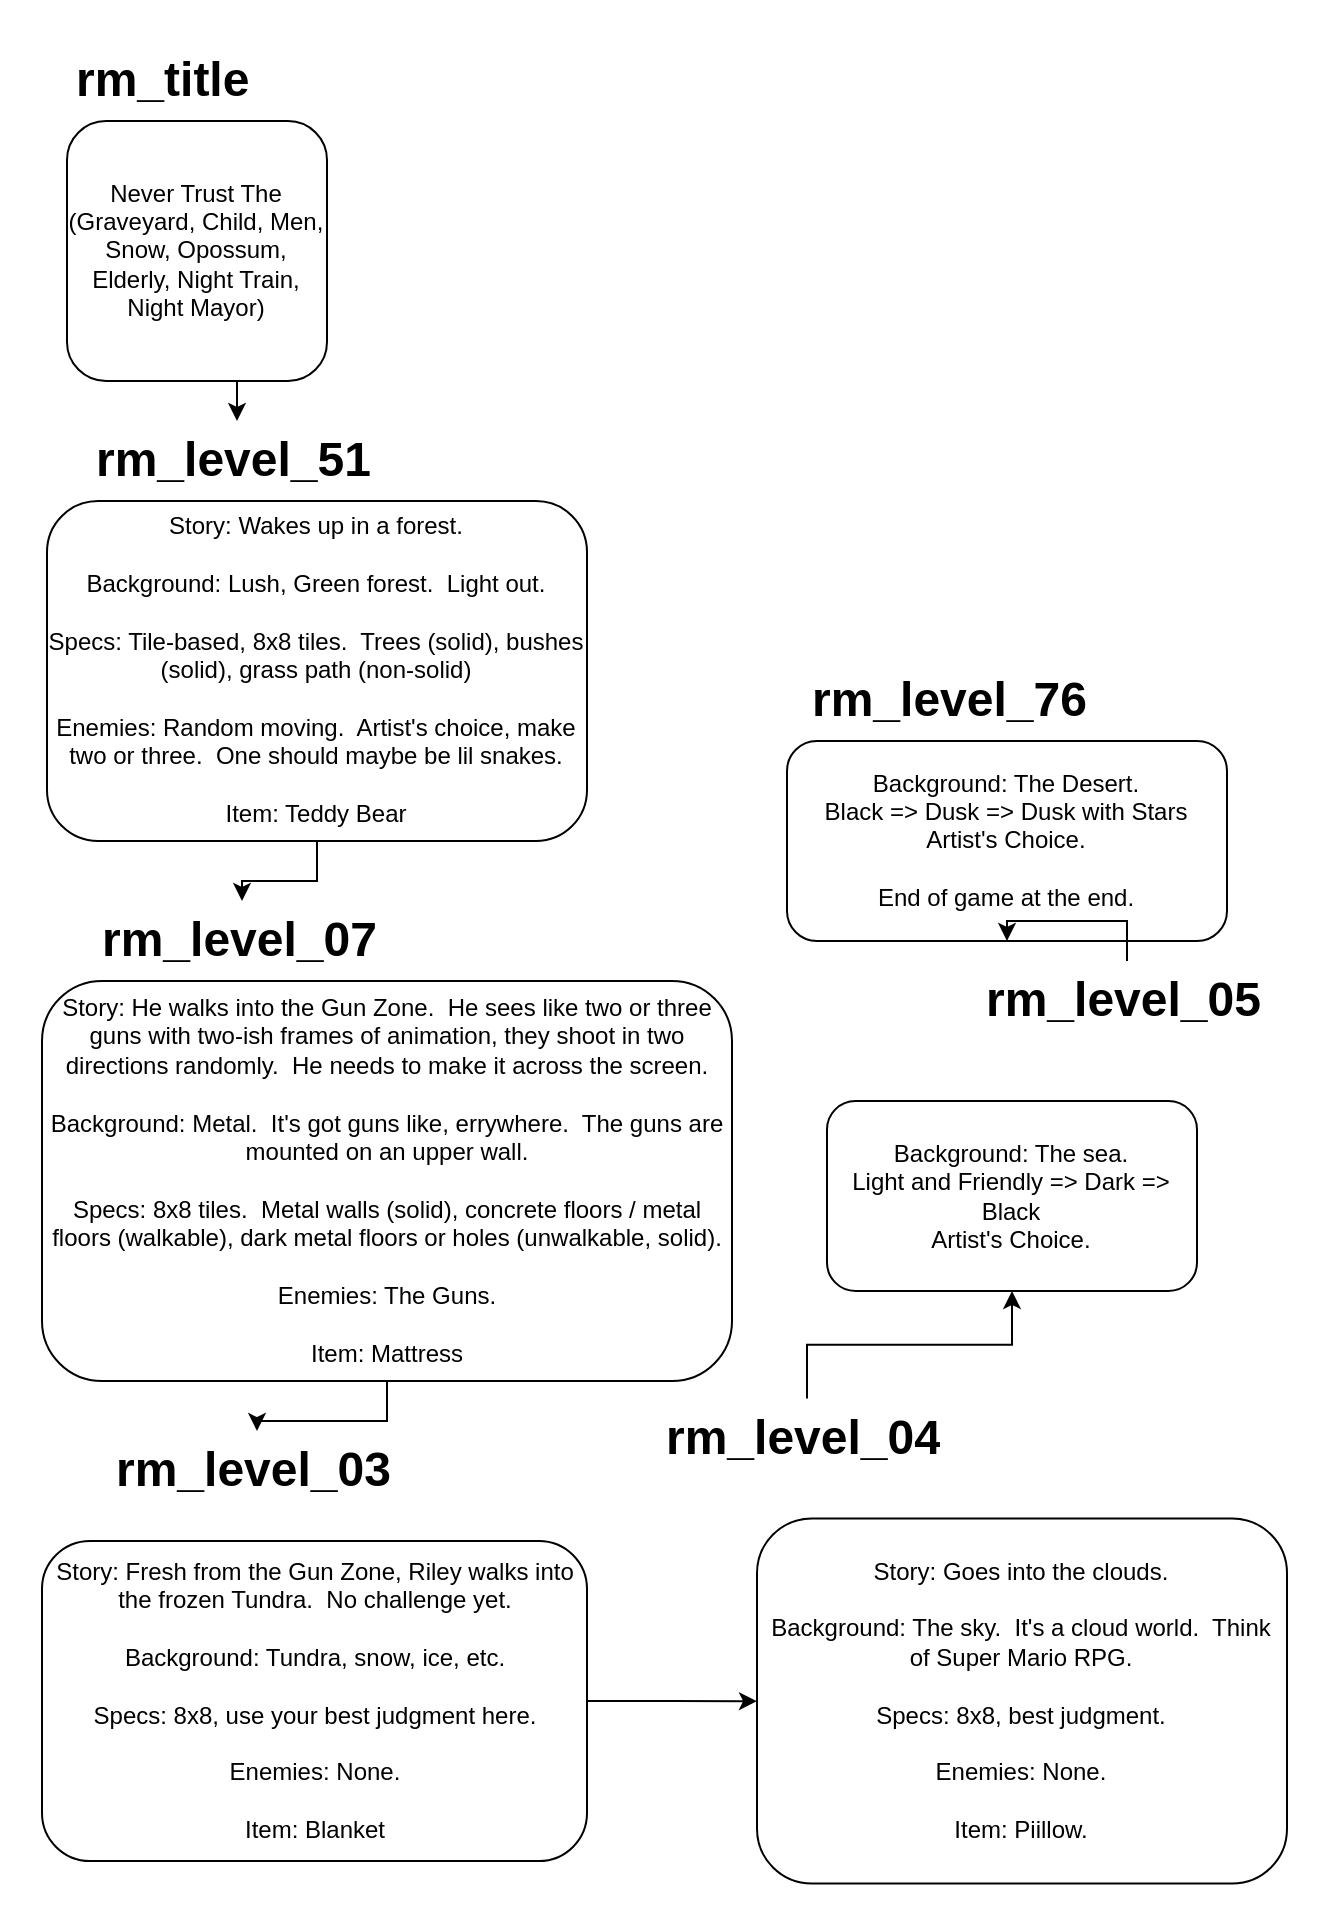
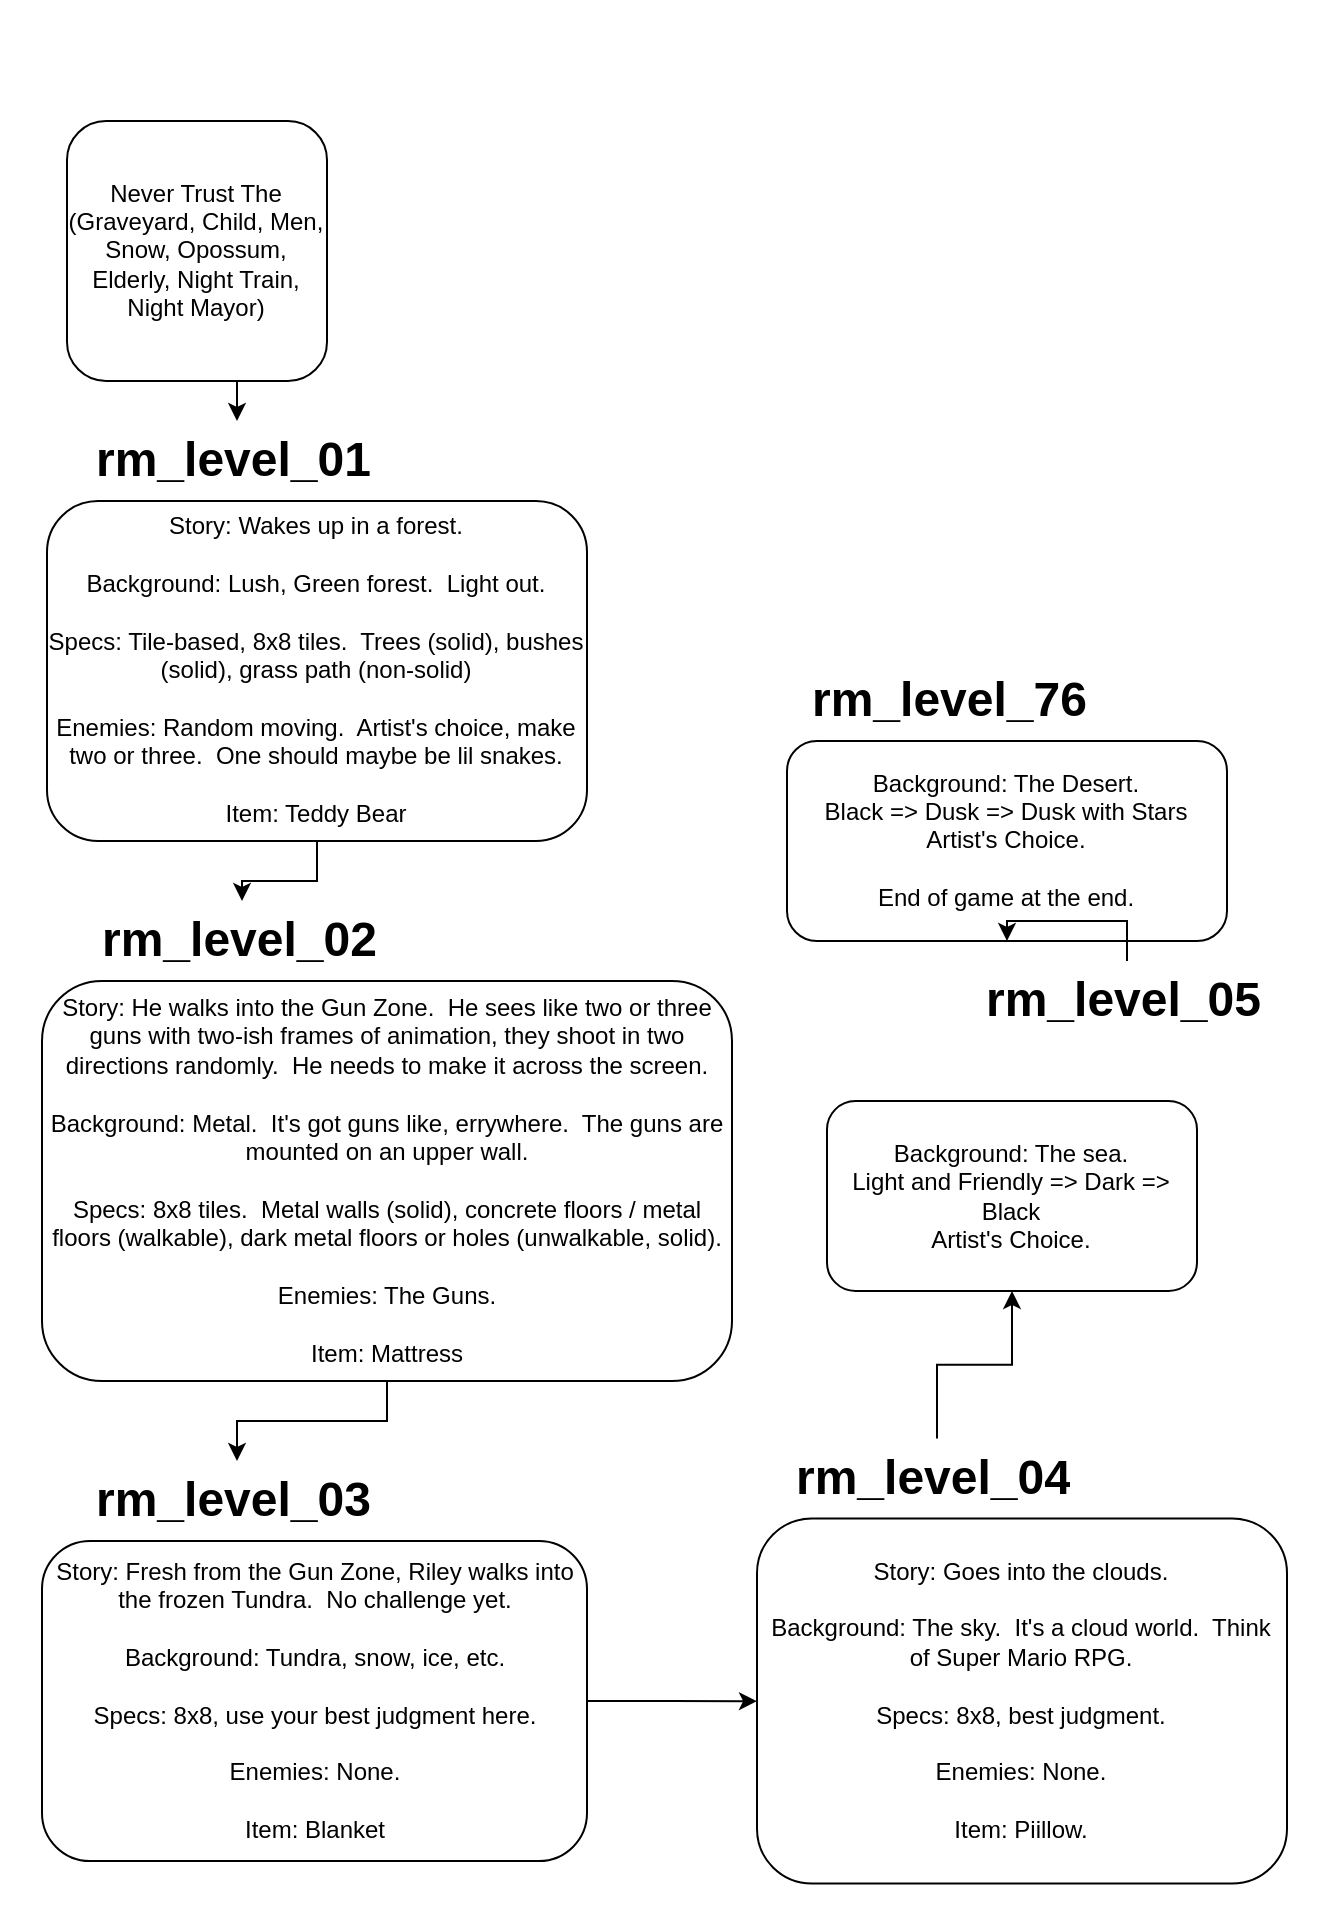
  <mxCell id="0" />
  <mxCell id="1" parent="0" />
  <mxCell id="2" style="edgeStyle=orthogonalEdgeStyle;rounded=0;orthogonalLoop=1;jettySize=auto;html=1;exitX=0.5;exitY=1;exitDx=0;exitDy=0;entryX=0.5;entryY=0;entryDx=0;entryDy=0;" edge="1" parent="1" source="3" target="14"><mxGeometry relative="1" as="geometry" /></mxCell>
  <mxCell id="3" value="Never Trust The (Graveyard, Child, Men, Snow, Opossum, Elderly, Night Train, Night Mayor)" style="rounded=1;whiteSpace=wrap;html=1;" vertex="1" parent="1"><mxGeometry x="33" y="60" width="130" height="130" as="geometry" /></mxCell>
- <mxCell id="4" value="&lt;h1&gt;rm_title&lt;/h1&gt;" style="text;html=1;strokeColor=none;fillColor=none;spacing=5;spacingTop=-20;whiteSpace=wrap;overflow=hidden;rounded=0;" vertex="1" parent="1"><mxGeometry x="33" y="20" width="110" height="40" as="geometry" /></mxCell>
  <mxCell id="5" value="Story: Wakes up in a forest.&lt;br&gt;&lt;br&gt;Background: Lush, Green forest.&amp;nbsp; Light out.&lt;br&gt;&lt;br&gt;Specs: Tile-based, 8x8 tiles.&amp;nbsp; Trees (solid), bushes (solid), grass path (non-solid)&lt;br&gt;&lt;br&gt;Enemies: Random moving.&amp;nbsp; Artist's choice, make two or three.&amp;nbsp; One should maybe be lil snakes.&lt;br&gt;&lt;br&gt;Item: Teddy Bear" style="rounded=1;whiteSpace=wrap;html=1;" vertex="1" parent="1"><mxGeometry x="23" y="250" width="270" height="170" as="geometry" /></mxCell>
  <mxCell id="6" value="" style="edgeStyle=orthogonalEdgeStyle;rounded=0;orthogonalLoop=1;jettySize=auto;html=1;entryX=0.5;entryY=0;entryDx=0;entryDy=0;" edge="1" parent="1" source="7" target="17"><mxGeometry relative="1" as="geometry" /></mxCell>
  <mxCell id="7" value="Story: He walks into the Gun Zone.&amp;nbsp; He sees like two or three guns with two-ish frames of animation, they shoot in two directions randomly.&amp;nbsp; He needs to make it across the screen.&lt;br&gt;&lt;br&gt;Background: Metal.&amp;nbsp; It's got guns like, errywhere.&amp;nbsp; The guns are mounted on an upper wall.&lt;br&gt;&lt;br&gt;Specs: 8x8 tiles.&amp;nbsp; Metal walls (solid), concrete floors / metal floors (walkable), dark metal floors or holes (unwalkable, solid).&lt;br&gt;&lt;br&gt;Enemies: The Guns.&lt;br&gt;&lt;br&gt;Item: Mattress" style="rounded=1;whiteSpace=wrap;html=1;" vertex="1" parent="1"><mxGeometry x="20.5" y="490" width="345" height="200" as="geometry" /></mxCell>
  <mxCell id="8" value="" style="edgeStyle=orthogonalEdgeStyle;rounded=0;orthogonalLoop=1;jettySize=auto;html=1;" edge="1" parent="1" source="9" target="11"><mxGeometry relative="1" as="geometry" /></mxCell>
  <mxCell id="9" value="Story: Fresh from the Gun Zone, Riley walks into the frozen Tundra.&amp;nbsp; No challenge yet.&lt;br&gt;&lt;br&gt;Background: Tundra, snow, ice, etc.&lt;br&gt;&lt;br&gt;Specs: 8x8, use your best judgment here.&lt;br&gt;&lt;br&gt;Enemies: None.&lt;br&gt;&lt;br&gt;Item: Blanket" style="rounded=1;whiteSpace=wrap;html=1;" vertex="1" parent="1"><mxGeometry x="20.5" y="770" width="272.5" height="160" as="geometry" /></mxCell>
  <mxCell id="10" value="" style="edgeStyle=orthogonalEdgeStyle;rounded=0;orthogonalLoop=1;jettySize=auto;html=1;exitX=0.5;exitY=0;exitDx=0;exitDy=0;" edge="1" parent="1" source="18" target="12"><mxGeometry relative="1" as="geometry" /></mxCell>
  <mxCell id="11" value="Story: Goes into the clouds.&lt;br&gt;&lt;br&gt;Background: The sky.&amp;nbsp; It's a cloud world.&amp;nbsp; Think of Super Mario RPG.&lt;br&gt;&lt;br&gt;Specs: 8x8, best judgment.&lt;br&gt;&lt;br&gt;Enemies: None.&lt;br&gt;&lt;br&gt;Item: Piillow." style="rounded=1;whiteSpace=wrap;html=1;" vertex="1" parent="1"><mxGeometry x="378" y="758.75" width="265" height="182.5" as="geometry" /></mxCell>
  <mxCell id="12" value="&lt;span style=&quot;white-space: normal&quot;&gt;Background: The sea.&lt;/span&gt;&lt;br style=&quot;white-space: normal&quot;&gt;&lt;span style=&quot;white-space: normal&quot;&gt;Light and Friendly =&amp;gt; Dark =&amp;gt; Black&lt;/span&gt;&lt;br style=&quot;white-space: normal&quot;&gt;&lt;span style=&quot;white-space: normal&quot;&gt;Artist's Choice.&lt;br&gt;&lt;/span&gt;" style="rounded=1;whiteSpace=wrap;html=1;" vertex="1" parent="1"><mxGeometry x="413" y="550" width="185" height="95" as="geometry" /></mxCell>
  <mxCell id="13" value="&lt;span style=&quot;white-space: normal&quot;&gt;Background: The Desert.&lt;/span&gt;&lt;br style=&quot;white-space: normal&quot;&gt;&lt;span style=&quot;white-space: normal&quot;&gt;Black =&amp;gt; Dusk =&amp;gt; Dusk with Stars&lt;/span&gt;&lt;br style=&quot;white-space: normal&quot;&gt;&lt;span style=&quot;white-space: normal&quot;&gt;Artist's Choice.&lt;br&gt;&lt;br&gt;End of game at the end.&lt;br&gt;&lt;/span&gt;" style="rounded=1;whiteSpace=wrap;html=1;" vertex="1" parent="1"><mxGeometry x="393" y="370" width="220" height="100" as="geometry" /></mxCell>
- <mxCell id="14" value="&lt;h1&gt;rm_level_51&lt;/h1&gt;" style="text;html=1;strokeColor=none;fillColor=none;spacing=5;spacingTop=-20;whiteSpace=wrap;overflow=hidden;rounded=0;" vertex="1" parent="1"><mxGeometry x="43" y="210" width="150" height="40" as="geometry" /></mxCell>
- <mxCell id="15" value="&lt;h1&gt;rm_level_07&lt;/h1&gt;" style="text;html=1;strokeColor=none;fillColor=none;spacing=5;spacingTop=-20;whiteSpace=wrap;overflow=hidden;rounded=0;" vertex="1" parent="1"><mxGeometry x="45.5" y="450" width="150" height="40" as="geometry" /></mxCell>
+ <mxCell id="14" value="&lt;h1&gt;rm_level_01&lt;/h1&gt;" style="text;html=1;strokeColor=none;fillColor=none;spacing=5;spacingTop=-20;whiteSpace=wrap;overflow=hidden;rounded=0;" vertex="1" parent="1"><mxGeometry x="43" y="210" width="150" height="40" as="geometry" /></mxCell>
+ <mxCell id="15" value="&lt;h1&gt;rm_level_02&lt;/h1&gt;" style="text;html=1;strokeColor=none;fillColor=none;spacing=5;spacingTop=-20;whiteSpace=wrap;overflow=hidden;rounded=0;" vertex="1" parent="1"><mxGeometry x="45.5" y="450" width="150" height="40" as="geometry" /></mxCell>
  <mxCell id="16" value="" style="edgeStyle=orthogonalEdgeStyle;rounded=0;orthogonalLoop=1;jettySize=auto;html=1;" edge="1" parent="1" source="5" target="15"><mxGeometry relative="1" as="geometry"><mxPoint x="155.5" y="500" as="sourcePoint" /><mxPoint x="155.5" y="580" as="targetPoint" /></mxGeometry></mxCell>
- <mxCell id="17" value="&lt;h1&gt;rm_level_03&lt;/h1&gt;" style="text;html=1;strokeColor=none;fillColor=none;spacing=5;spacingTop=-20;whiteSpace=wrap;overflow=hidden;rounded=0;" vertex="1" parent="1"><mxGeometry x="53" y="715" width="150" height="40" as="geometry" /></mxCell>
- <mxCell id="18" value="&lt;h1&gt;rm_level_04&lt;/h1&gt;" style="text;html=1;strokeColor=none;fillColor=none;spacing=5;spacingTop=-20;whiteSpace=wrap;overflow=hidden;rounded=0;" vertex="1" parent="1"><mxGeometry x="328" y="698.75" width="150" height="40" as="geometry" /></mxCell>
+ <mxCell id="17" value="&lt;h1&gt;rm_level_03&lt;/h1&gt;" style="text;html=1;strokeColor=none;fillColor=none;spacing=5;spacingTop=-20;whiteSpace=wrap;overflow=hidden;rounded=0;" vertex="1" parent="1"><mxGeometry x="43" y="730" width="150" height="40" as="geometry" /></mxCell>
+ <mxCell id="18" value="&lt;h1&gt;rm_level_04&lt;/h1&gt;" style="text;html=1;strokeColor=none;fillColor=none;spacing=5;spacingTop=-20;whiteSpace=wrap;overflow=hidden;rounded=0;" vertex="1" parent="1"><mxGeometry x="393" y="718.75" width="150" height="40" as="geometry" /></mxCell>
  <mxCell id="19" style="edgeStyle=orthogonalEdgeStyle;rounded=0;orthogonalLoop=1;jettySize=auto;html=1;entryX=0.5;entryY=1;entryDx=0;entryDy=0;" edge="1" parent="1" source="20" target="13"><mxGeometry relative="1" as="geometry" /></mxCell>
  <mxCell id="20" value="&lt;h1&gt;rm_level_05&lt;/h1&gt;" style="text;html=1;strokeColor=none;fillColor=none;spacing=5;spacingTop=-20;whiteSpace=wrap;overflow=hidden;rounded=0;" vertex="1" parent="1"><mxGeometry x="488" y="480" width="150" height="40" as="geometry" /></mxCell>
  <mxCell id="21" value="&lt;h1&gt;rm_level_76&lt;/h1&gt;" style="text;html=1;strokeColor=none;fillColor=none;spacing=5;spacingTop=-20;whiteSpace=wrap;overflow=hidden;rounded=0;" vertex="1" parent="1"><mxGeometry x="400.5" y="330" width="150" height="40" as="geometry" /></mxCell>
